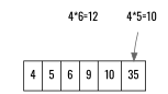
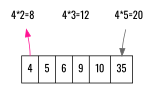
  digraph {
    fontname=Oswald
    node [color=teal fontname=Oswald shape=none]
    edge [fontname=Oswald]
-   n2 [label="4*6=12"]
-   n3 [label="4*5=10"]
+   n1 [label="4*2=8"]
+   n2 [label="4*3=12"]
+   n3 [label="4*5=20"]
    n4 [color=black label="<head> 4|5|6|9|10|<tail> 35" shape=record]
    subgraph sub_1 {
      rank=same
+     n1
      n2
      n3
    }
+   n1 -> n2 [style=invis]
    n2 -> n3 [style=invis]
    n3 -> n4 [color=gray40 headport=tail]
+   n4 -> n1 [color=deeppink tailport=head]
  }
